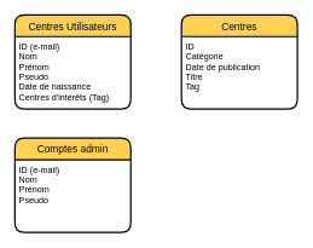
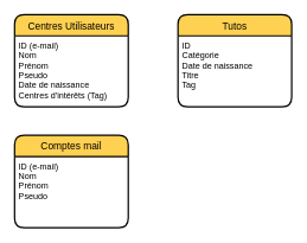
  <mxCell id="0" />
  <mxCell id="1" parent="0" />
  <mxCell id="2" value="Centres Utilisateurs" style="swimlane;childLayout=stackLayout;horizontal=1;startSize=30;horizontalStack=0;rounded=1;fontSize=14;fontStyle=0;strokeWidth=2;resizeParent=0;resizeLast=1;shadow=0;dashed=0;align=center;labelBackgroundColor=none;fillColor=#FFD152;" vertex="1" parent="1"><mxGeometry x="20" y="20" width="160" height="130" as="geometry" /></mxCell>
  <mxCell id="3" value="ID (e-mail)&#10;Nom&#10;Prénom&#10;Pseudo&#10;Date de naissance&#10;Centres d'intérêts (Tag) " style="align=left;strokeColor=none;fillColor=none;spacingLeft=4;fontSize=12;verticalAlign=top;resizable=0;rotatable=0;part=1;labelBackgroundColor=none;" vertex="1" parent="2"><mxGeometry y="30" width="160" height="100" as="geometry" /></mxCell>
- <mxCell id="4" value="Comptes admin" style="swimlane;childLayout=stackLayout;horizontal=1;startSize=30;horizontalStack=0;rounded=1;fontSize=14;fontStyle=0;strokeWidth=2;resizeParent=0;resizeLast=1;shadow=0;dashed=0;align=center;labelBackgroundColor=none;fillColor=#FFD152;" vertex="1" parent="1"><mxGeometry x="20" y="190" width="160" height="130" as="geometry" /></mxCell>
+ <mxCell id="4" value="Comptes mail" style="swimlane;childLayout=stackLayout;horizontal=1;startSize=30;horizontalStack=0;rounded=1;fontSize=14;fontStyle=0;strokeWidth=2;resizeParent=0;resizeLast=1;shadow=0;dashed=0;align=center;labelBackgroundColor=none;fillColor=#FFD152;" vertex="1" parent="1"><mxGeometry x="20" y="190" width="160" height="130" as="geometry" /></mxCell>
  <mxCell id="5" value="ID (e-mail)&#10;Nom&#10;Prénom&#10;Pseudo&#10;" style="align=left;strokeColor=none;fillColor=none;spacingLeft=4;fontSize=12;verticalAlign=top;resizable=0;rotatable=0;part=1;labelBackgroundColor=none;" vertex="1" parent="4"><mxGeometry y="30" width="160" height="100" as="geometry" /></mxCell>
- <mxCell id="6" value="Centres" style="swimlane;childLayout=stackLayout;horizontal=1;startSize=30;horizontalStack=0;rounded=1;fontSize=14;fontStyle=0;strokeWidth=2;resizeParent=0;resizeLast=1;shadow=0;dashed=0;align=center;labelBackgroundColor=none;fillColor=#FFD152;" vertex="1" parent="1"><mxGeometry x="250" y="20" width="160" height="130" as="geometry" /></mxCell>
- <mxCell id="7" value="ID &#10;Catégorie&#10;Date de publication&#10;Titre&#10;Tag" style="align=left;strokeColor=none;fillColor=none;spacingLeft=4;fontSize=12;verticalAlign=top;resizable=0;rotatable=0;part=1;labelBackgroundColor=none;" vertex="1" parent="6"><mxGeometry y="30" width="160" height="100" as="geometry" /></mxCell>
+ <mxCell id="6" value="Tutos" style="swimlane;childLayout=stackLayout;horizontal=1;startSize=30;horizontalStack=0;rounded=1;fontSize=14;fontStyle=0;strokeWidth=2;resizeParent=0;resizeLast=1;shadow=0;dashed=0;align=center;labelBackgroundColor=none;fillColor=#FFD152;" vertex="1" parent="1"><mxGeometry x="250" y="20" width="160" height="130" as="geometry" /></mxCell>
+ <mxCell id="7" value="ID &#10;Catégorie&#10;Date de naissance&#10;Titre&#10;Tag" style="align=left;strokeColor=none;fillColor=none;spacingLeft=4;fontSize=12;verticalAlign=top;resizable=0;rotatable=0;part=1;labelBackgroundColor=none;" vertex="1" parent="6"><mxGeometry y="30" width="160" height="100" as="geometry" /></mxCell>
